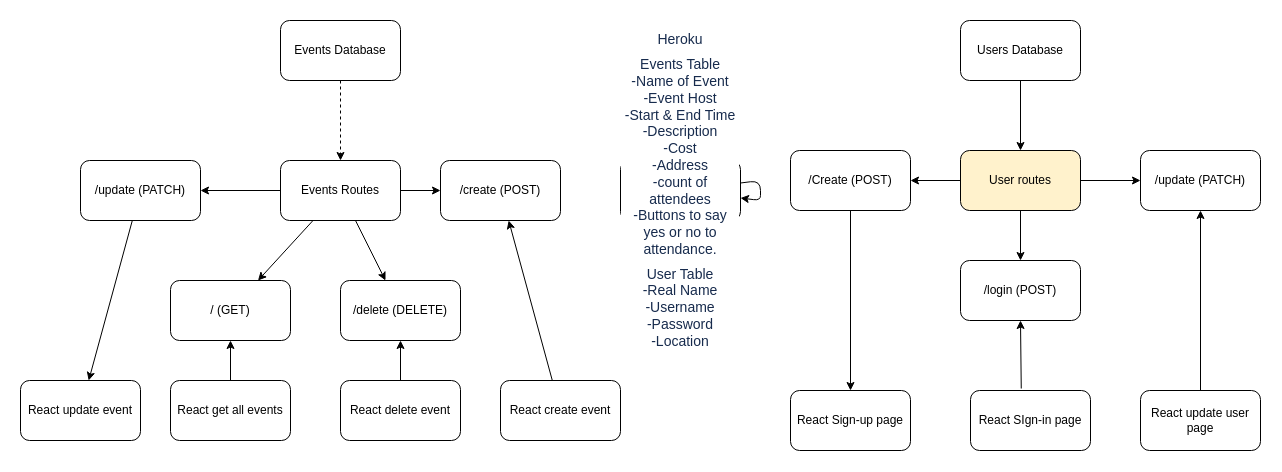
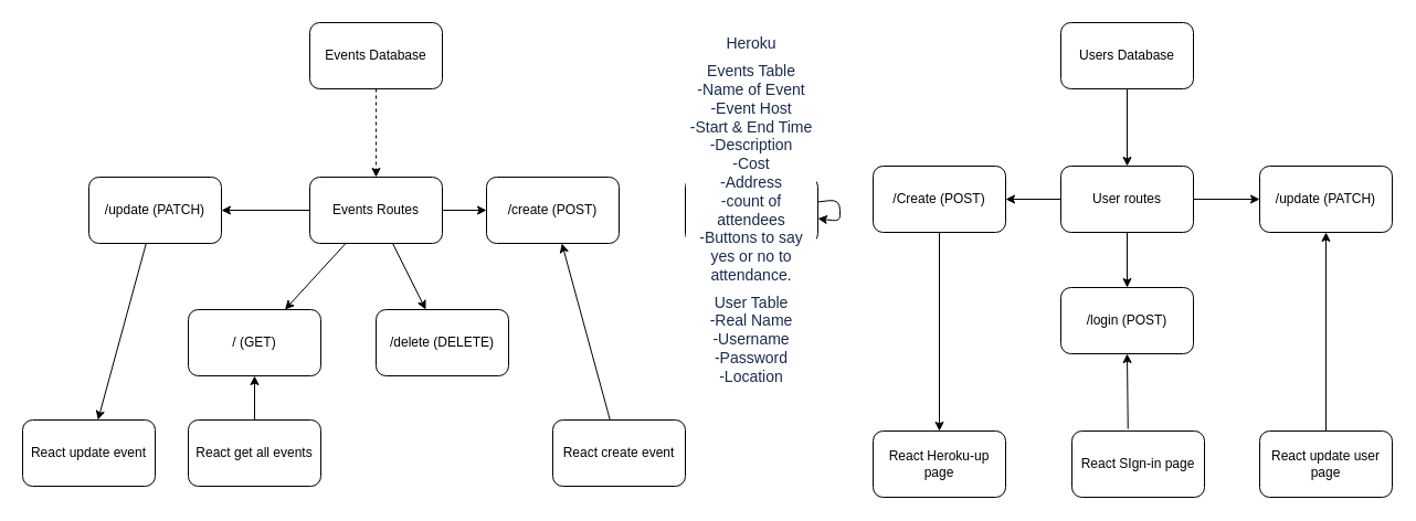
  <mxCell id="0" />
  <mxCell id="1" parent="0" />
  <mxCell id="2" value="" style="edgeStyle=none;html=1;dashed=1;" parent="1" source="3" target="14" edge="1"><mxGeometry relative="1" as="geometry" /></mxCell>
  <mxCell id="3" value="Events Database" style="rounded=1;whiteSpace=wrap;html=1;" parent="1" vertex="1"><mxGeometry x="280" y="20" width="120" height="60" as="geometry" /></mxCell>
  <mxCell id="4" value="" style="edgeStyle=none;html=1;" parent="1" source="5" target="9" edge="1"><mxGeometry relative="1" as="geometry" /></mxCell>
  <mxCell id="5" value="Users Database" style="rounded=1;whiteSpace=wrap;html=1;" parent="1" vertex="1"><mxGeometry x="960" y="20" width="120" height="60" as="geometry" /></mxCell>
  <mxCell id="6" value="" style="edgeStyle=none;html=1;" parent="1" source="9" target="16" edge="1"><mxGeometry relative="1" as="geometry" /></mxCell>
  <mxCell id="7" value="" style="edgeStyle=none;html=1;" parent="1" source="9" target="18" edge="1"><mxGeometry relative="1" as="geometry" /></mxCell>
  <mxCell id="8" value="" style="edgeStyle=none;html=1;" parent="1" source="9" target="19" edge="1"><mxGeometry relative="1" as="geometry" /></mxCell>
- <mxCell id="9" value="User routes" style="whiteSpace=wrap;html=1;rounded=1;fillColor=#fff2cc;" parent="1" vertex="1"><mxGeometry x="960" y="150" width="120" height="60" as="geometry" /></mxCell>
+ <mxCell id="9" value="User routes" style="whiteSpace=wrap;html=1;rounded=1;" parent="1" vertex="1"><mxGeometry x="960" y="150" width="120" height="60" as="geometry" /></mxCell>
  <mxCell id="10" value="" style="edgeStyle=none;html=1;" parent="1" source="14" target="20" edge="1"><mxGeometry relative="1" as="geometry" /></mxCell>
  <mxCell id="11" value="" style="edgeStyle=none;html=1;" parent="1" source="14" target="21" edge="1"><mxGeometry relative="1" as="geometry" /></mxCell>
  <mxCell id="12" value="" style="edgeStyle=none;html=1;" edge="1" parent="1" source="14" target="23"><mxGeometry relative="1" as="geometry" /></mxCell>
  <mxCell id="13" value="" style="edgeStyle=none;html=1;" edge="1" parent="1" source="14" target="24"><mxGeometry relative="1" as="geometry" /></mxCell>
  <mxCell id="14" value="Events Routes" style="whiteSpace=wrap;html=1;rounded=1;" parent="1" vertex="1"><mxGeometry x="280" y="160" width="120" height="60" as="geometry" /></mxCell>
  <mxCell id="15" value="" style="edgeStyle=none;html=1;exitX=0.423;exitY=-0.033;exitDx=0;exitDy=0;exitPerimeter=0;entryX=0.5;entryY=1;entryDx=0;entryDy=0;" edge="1" parent="1" source="25" target="16"><mxGeometry relative="1" as="geometry"><mxPoint x="940" y="350" as="targetPoint" /></mxGeometry></mxCell>
  <mxCell id="16" value="/login (POST)" style="whiteSpace=wrap;html=1;rounded=1;" parent="1" vertex="1"><mxGeometry x="960" y="260" width="120" height="60" as="geometry" /></mxCell>
  <mxCell id="17" value="" style="edgeStyle=none;html=1;" edge="1" parent="1" source="18" target="28"><mxGeometry relative="1" as="geometry" /></mxCell>
  <mxCell id="18" value="/Create (POST)" style="whiteSpace=wrap;html=1;rounded=1;" parent="1" vertex="1"><mxGeometry x="790" y="150" width="120" height="60" as="geometry" /></mxCell>
  <mxCell id="19" value="/update (PATCH)" style="whiteSpace=wrap;html=1;rounded=1;" parent="1" vertex="1"><mxGeometry x="1140" y="150" width="120" height="60" as="geometry" /></mxCell>
  <mxCell id="20" value="/ (GET)" style="whiteSpace=wrap;html=1;rounded=1;" parent="1" vertex="1"><mxGeometry x="170" y="280" width="120" height="60" as="geometry" /></mxCell>
  <mxCell id="21" value="/create (POST)" style="whiteSpace=wrap;html=1;rounded=1;" parent="1" vertex="1"><mxGeometry x="440" y="160" width="120" height="60" as="geometry" /></mxCell>
  <mxCell id="22" value="" style="edgeStyle=none;html=1;" edge="1" parent="1" source="23" target="35"><mxGeometry relative="1" as="geometry" /></mxCell>
  <mxCell id="23" value="/update (PATCH)" style="whiteSpace=wrap;html=1;rounded=1;" vertex="1" parent="1"><mxGeometry x="80" y="160" width="120" height="60" as="geometry" /></mxCell>
  <mxCell id="24" value="/delete (DELETE)" style="whiteSpace=wrap;html=1;rounded=1;" vertex="1" parent="1"><mxGeometry x="340" y="280" width="120" height="60" as="geometry" /></mxCell>
  <mxCell id="25" value="React SIgn-in page" style="rounded=1;whiteSpace=wrap;html=1;" vertex="1" parent="1"><mxGeometry x="970" y="390" width="120" height="60" as="geometry" /></mxCell>
  <mxCell id="26" value="" style="edgeStyle=none;html=1;" edge="1" parent="1" source="27" target="19"><mxGeometry relative="1" as="geometry" /></mxCell>
  <mxCell id="27" value="React update user page" style="rounded=1;whiteSpace=wrap;html=1;" vertex="1" parent="1"><mxGeometry x="1140" y="390" width="120" height="60" as="geometry" /></mxCell>
- <mxCell id="28" value="React Sign-up page" style="rounded=1;whiteSpace=wrap;html=1;" vertex="1" parent="1"><mxGeometry x="790" y="390" width="120" height="60" as="geometry" /></mxCell>
- <mxCell id="29" value="" style="edgeStyle=none;html=1;" edge="1" parent="1" source="30" target="24"><mxGeometry relative="1" as="geometry" /></mxCell>
- <mxCell id="30" value="React delete event" style="rounded=1;whiteSpace=wrap;html=1;" vertex="1" parent="1"><mxGeometry x="340" y="380" width="120" height="60" as="geometry" /></mxCell>
+ <mxCell id="28" value="React Heroku-up page" style="rounded=1;whiteSpace=wrap;html=1;" vertex="1" parent="1"><mxGeometry x="790" y="390" width="120" height="60" as="geometry" /></mxCell>
  <mxCell id="31" value="" style="edgeStyle=none;html=1;" edge="1" parent="1" source="32" target="20"><mxGeometry relative="1" as="geometry" /></mxCell>
  <mxCell id="32" value="React get all events" style="rounded=1;whiteSpace=wrap;html=1;" vertex="1" parent="1"><mxGeometry x="170" y="380" width="120" height="60" as="geometry" /></mxCell>
  <mxCell id="33" value="" style="edgeStyle=none;html=1;" edge="1" parent="1" source="34" target="21"><mxGeometry relative="1" as="geometry" /></mxCell>
  <mxCell id="34" value="React create event" style="rounded=1;whiteSpace=wrap;html=1;" vertex="1" parent="1"><mxGeometry x="500" y="380" width="120" height="60" as="geometry" /></mxCell>
  <mxCell id="35" value="React update event" style="rounded=1;whiteSpace=wrap;html=1;" vertex="1" parent="1"><mxGeometry x="20" y="380" width="120" height="60" as="geometry" /></mxCell>
  <mxCell id="36" value="&#10;&#10;&lt;p style=&quot;margin: 0px 0px 8px; overflow-wrap: break-word; text-overflow: ellipsis; color: rgb(23, 43, 77); font-size: 14px; font-style: normal; font-weight: 400; letter-spacing: normal; text-indent: 0px; text-transform: none; word-spacing: 0px; background-color: rgb(255, 255, 255);&quot;&gt;Heroku&lt;/p&gt;&lt;p style=&quot;margin: 0px 0px 8px; overflow-wrap: break-word; text-overflow: ellipsis; color: rgb(23, 43, 77); font-size: 14px; font-style: normal; font-weight: 400; letter-spacing: normal; text-indent: 0px; text-transform: none; word-spacing: 0px; background-color: rgb(255, 255, 255);&quot;&gt;Events Table&lt;br&gt;-Name of Event&lt;br&gt;-Event Host&lt;br&gt;-Start &amp;amp; End Time&lt;br&gt;-Description&lt;br&gt;-Cost&lt;br&gt;-Address&lt;br&gt;-count of attendees&lt;br&gt;-Buttons to say yes or no to attendance.&lt;/p&gt;&lt;p style=&quot;margin: 0px; overflow-wrap: break-word; text-overflow: ellipsis; color: rgb(23, 43, 77); font-size: 14px; font-style: normal; font-weight: 400; letter-spacing: normal; text-indent: 0px; text-transform: none; word-spacing: 0px; background-color: rgb(255, 255, 255);&quot;&gt;User Table&lt;br&gt;-Real Name&lt;br&gt;-Username&lt;br&gt;-Password&lt;br&gt;-Location&lt;/p&gt;&#10;&#10;" style="rounded=1;whiteSpace=wrap;html=1;" vertex="1" parent="1"><mxGeometry x="620" y="160" width="120" height="60" as="geometry" /></mxCell>
  <mxCell id="37" style="edgeStyle=none;html=1;" edge="1" parent="1" source="36" target="36"><mxGeometry relative="1" as="geometry" /></mxCell>
